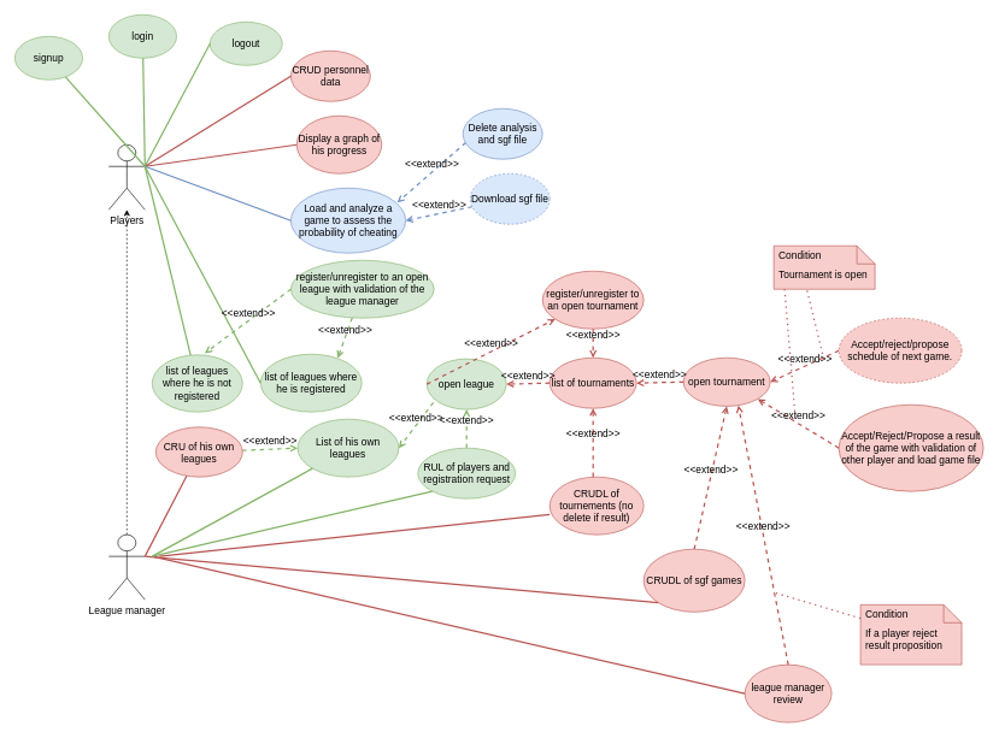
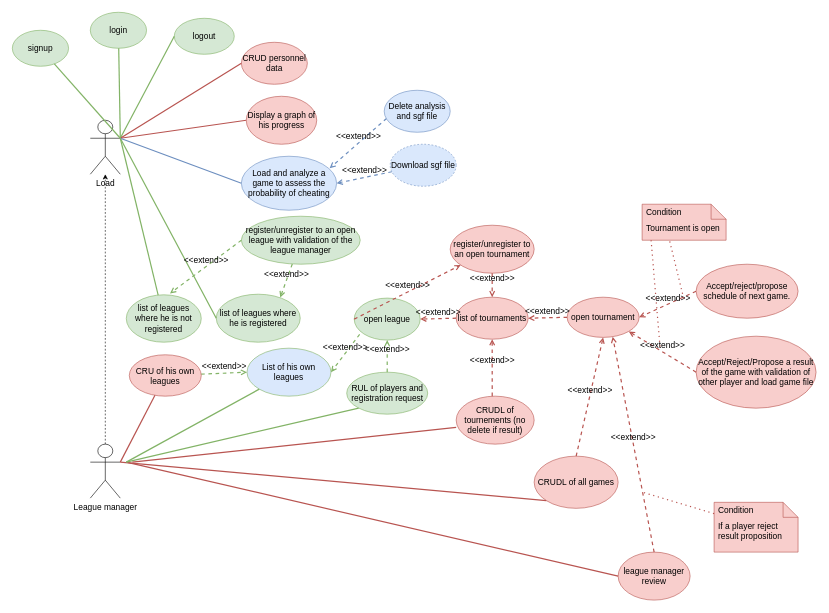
  <mxCell id="0" />
  <mxCell id="1" parent="0" />
  <mxCell id="2" style="edgeStyle=orthogonalEdgeStyle;rounded=0;orthogonalLoop=1;jettySize=auto;html=1;fontSize=14;dashed=1;" parent="1" source="3" target="4" edge="1"><mxGeometry relative="1" as="geometry" /></mxCell>
  <mxCell id="3" value="League manager" style="shape=umlActor;verticalLabelPosition=bottom;verticalAlign=top;html=1;outlineConnect=0;fontSize=14;" parent="1" vertex="1"><mxGeometry x="150" y="740" width="50" height="90" as="geometry" /></mxCell>
- <mxCell id="4" value="Players" style="shape=umlActor;verticalLabelPosition=bottom;verticalAlign=top;html=1;outlineConnect=0;fontSize=14;" parent="1" vertex="1"><mxGeometry x="150" y="200" width="50" height="90" as="geometry" /></mxCell>
+ <mxCell id="4" value="Load" style="shape=umlActor;verticalLabelPosition=bottom;verticalAlign=top;html=1;outlineConnect=0;fontSize=14;" parent="1" vertex="1"><mxGeometry x="150" y="200" width="50" height="90" as="geometry" /></mxCell>
  <mxCell id="5" value="logout" style="ellipse;whiteSpace=wrap;html=1;fillColor=#d5e8d4;strokeColor=#82b366;fontSize=14;" parent="1" vertex="1"><mxGeometry x="290" y="30" width="100" height="60" as="geometry" /></mxCell>
  <mxCell id="6" value="list of&amp;nbsp;tournaments" style="ellipse;whiteSpace=wrap;html=1;fillColor=#f8cecc;strokeColor=#b85450;fontSize=14;" parent="1" vertex="1"><mxGeometry x="760" y="495" width="120" height="70" as="geometry" /></mxCell>
  <mxCell id="7" value="list of leagues where he is registered" style="ellipse;whiteSpace=wrap;html=1;fillColor=#d5e8d4;strokeColor=#82b366;fontSize=14;" parent="1" vertex="1"><mxGeometry x="360" y="490" width="140" height="80" as="geometry" /></mxCell>
  <mxCell id="8" value="CRUD personnel data" style="ellipse;whiteSpace=wrap;html=1;fillColor=#f8cecc;strokeColor=#b85450;fontSize=14;" parent="1" vertex="1"><mxGeometry x="401.87" width="110" height="70" as="geometry" y="70" /></mxCell>
  <mxCell id="9" value="open&amp;nbsp;tournament" style="ellipse;whiteSpace=wrap;html=1;fillColor=#f8cecc;strokeColor=#b85450;fontSize=14;" parent="1" vertex="1"><mxGeometry x="945" y="495" width="120" height="67" as="geometry" /></mxCell>
  <mxCell id="10" value="open league" style="ellipse;whiteSpace=wrap;html=1;fillColor=#d5e8d4;strokeColor=#82b366;fontSize=14;" parent="1" vertex="1"><mxGeometry x="590" y="496.5" width="110" height="70" as="geometry" /></mxCell>
  <mxCell id="11" value="" style="endArrow=none;html=1;rounded=0;exitX=1;exitY=0.333;exitDx=0;exitDy=0;exitPerimeter=0;entryX=0;entryY=0.5;entryDx=0;entryDy=0;fillColor=#d5e8d4;strokeColor=#82b366;strokeWidth=2;fontSize=14;" parent="1" source="4" target="5" edge="1"><mxGeometry width="50" height="50" relative="1" as="geometry"><mxPoint x="560" y="370" as="sourcePoint" /><mxPoint x="610" y="320" as="targetPoint" /></mxGeometry></mxCell>
  <mxCell id="12" value="" style="endArrow=none;html=1;rounded=0;exitX=1;exitY=0.333;exitDx=0;exitDy=0;exitPerimeter=0;entryX=0;entryY=0.5;entryDx=0;entryDy=0;fillColor=#d5e8d4;strokeColor=#82b366;strokeWidth=2;fontSize=14;" parent="1" source="4" target="7" edge="1"><mxGeometry width="50" height="50" relative="1" as="geometry"><mxPoint x="560" y="370" as="sourcePoint" /><mxPoint x="610" y="320" as="targetPoint" /></mxGeometry></mxCell>
  <mxCell id="13" value="&amp;lt;&amp;lt;extend&amp;gt;&amp;gt;" style="html=1;verticalAlign=bottom;labelBackgroundColor=none;endArrow=open;endFill=0;dashed=1;rounded=0;exitX=0;exitY=0.5;exitDx=0;exitDy=0;fillColor=#f8cecc;strokeColor=#b85450;strokeWidth=2;fontSize=14;" parent="1" source="10" target="17" edge="1"><mxGeometry width="160" relative="1" as="geometry"><mxPoint x="637.5" y="451" as="sourcePoint" /><mxPoint x="797.5" y="451" as="targetPoint" /></mxGeometry></mxCell>
  <mxCell id="14" value="" style="endArrow=none;html=1;rounded=0;entryX=0;entryY=0.5;entryDx=0;entryDy=0;fillColor=#f8cecc;strokeColor=#b85450;strokeWidth=2;fontSize=14;" parent="1" target="8" edge="1"><mxGeometry width="50" height="50" relative="1" as="geometry"><mxPoint x="200" y="230" as="sourcePoint" /><mxPoint x="610" y="320" as="targetPoint" /></mxGeometry></mxCell>
  <mxCell id="15" value="&amp;lt;&amp;lt;extend&amp;gt;&amp;gt;" style="html=1;verticalAlign=bottom;labelBackgroundColor=none;endArrow=open;endFill=0;dashed=1;rounded=0;exitX=0;exitY=0.5;exitDx=0;exitDy=0;entryX=1;entryY=0.5;entryDx=0;entryDy=0;fillColor=#f8cecc;strokeColor=#b85450;strokeWidth=2;fontSize=14;" parent="1" source="6" target="10" edge="1"><mxGeometry width="160" relative="1" as="geometry"><mxPoint x="665" y="470" as="sourcePoint" /><mxPoint x="825" y="470" as="targetPoint" /></mxGeometry></mxCell>
  <mxCell id="16" value="&amp;lt;&amp;lt;extend&amp;gt;&amp;gt;" style="html=1;verticalAlign=bottom;labelBackgroundColor=none;endArrow=open;endFill=0;dashed=1;rounded=0;entryX=1;entryY=0.5;entryDx=0;entryDy=0;exitX=0;exitY=0.5;exitDx=0;exitDy=0;strokeWidth=2;fillColor=#f8cecc;strokeColor=#b85450;fontSize=14;" parent="1" source="9" target="6" edge="1"><mxGeometry width="160" relative="1" as="geometry"><mxPoint x="665" y="470" as="sourcePoint" /><mxPoint x="825" y="470" as="targetPoint" /></mxGeometry></mxCell>
  <mxCell id="17" value="register/unregister to an open tournament" style="ellipse;whiteSpace=wrap;html=1;fillColor=#f8cecc;strokeColor=#b85450;fontSize=14;" parent="1" vertex="1"><mxGeometry x="750" y="375" width="140" height="80" as="geometry" /></mxCell>
  <mxCell id="18" value="&amp;lt;&amp;lt;extend&amp;gt;&amp;gt;" style="html=1;verticalAlign=bottom;labelBackgroundColor=none;endArrow=open;endFill=0;dashed=1;rounded=0;fillColor=#f8cecc;strokeColor=#b85450;strokeWidth=2;fontSize=14;" parent="1" source="17" target="6" edge="1"><mxGeometry width="160" relative="1" as="geometry"><mxPoint x="665" y="470" as="sourcePoint" /><mxPoint x="825" y="470" as="targetPoint" /></mxGeometry></mxCell>
  <mxCell id="19" value="Display a graph of his progress" style="ellipse;whiteSpace=wrap;html=1;fillColor=#f8cecc;strokeColor=#b85450;fontSize=14;" parent="1" vertex="1"><mxGeometry x="410" y="160" width="117.5" height="80" as="geometry" /></mxCell>
  <mxCell id="20" value="&amp;lt;&amp;lt;extend&amp;gt;&amp;gt;" style="html=1;verticalAlign=bottom;labelBackgroundColor=none;endArrow=open;endFill=0;dashed=1;rounded=0;entryX=1;entryY=0.5;entryDx=0;entryDy=0;exitX=0;exitY=0.5;exitDx=0;exitDy=0;fillColor=#f8cecc;strokeColor=#b85450;strokeWidth=2;fontSize=14;" parent="1" source="33" target="9" edge="1"><mxGeometry width="160" relative="1" as="geometry"><mxPoint x="1170" y="566.75" as="sourcePoint" /><mxPoint x="882.96" y="469" as="targetPoint" /></mxGeometry></mxCell>
  <mxCell id="21" value="Tournament is open" style="shape=note2;boundedLbl=1;whiteSpace=wrap;html=1;size=25;verticalAlign=top;align=left;spacingLeft=5;fillColor=#f8cecc;strokeColor=#b85450;fontSize=14;" parent="1" vertex="1"><mxGeometry x="1070" y="340" width="140" height="60" as="geometry" /></mxCell>
  <mxCell id="22" value="Condition" style="resizeWidth=1;part=1;strokeColor=none;fillColor=none;align=left;spacingLeft=5;fontSize=14;" parent="21" vertex="1"><mxGeometry width="140" height="25" relative="1" as="geometry" /></mxCell>
  <mxCell id="23" value="" style="endArrow=none;dashed=1;html=1;dashPattern=1 3;strokeWidth=2;rounded=0;exitX=0.329;exitY=1.033;exitDx=0;exitDy=0;exitPerimeter=0;fillColor=#f8cecc;strokeColor=#b85450;fontSize=14;" parent="1" source="21" edge="1"><mxGeometry width="50" height="50" relative="1" as="geometry"><mxPoint x="1170" y="320" as="sourcePoint" /><mxPoint x="1140" y="500" as="targetPoint" /></mxGeometry></mxCell>
  <mxCell id="24" value="" style="endArrow=none;html=1;rounded=0;exitX=1;exitY=0.333;exitDx=0;exitDy=0;exitPerimeter=0;entryX=0;entryY=0.5;entryDx=0;entryDy=0;fillColor=#f8cecc;strokeColor=#b85450;strokeWidth=2;fontSize=14;" parent="1" source="4" target="19" edge="1"><mxGeometry width="50" height="50" relative="1" as="geometry"><mxPoint x="560" y="440" as="sourcePoint" /><mxPoint x="610" y="390" as="targetPoint" /></mxGeometry></mxCell>
  <mxCell id="25" value="CRUDL of tournements (no delete if result)" style="ellipse;whiteSpace=wrap;html=1;fillColor=#f8cecc;strokeColor=#b85450;fontSize=14;" parent="1" vertex="1"><mxGeometry x="760" y="660" width="130" height="80" as="geometry" /></mxCell>
  <mxCell id="26" value="RUL of players and registration request" style="ellipse;whiteSpace=wrap;html=1;fillColor=#d5e8d4;strokeColor=#82b366;fontSize=14;" parent="1" vertex="1"><mxGeometry x="577.5" y="620" width="135" height="70" as="geometry" /></mxCell>
- <mxCell id="27" value="CRUDL of sgf games" style="ellipse;whiteSpace=wrap;html=1;fillColor=#f8cecc;strokeColor=#b85450;fontSize=14;" parent="1" vertex="1"><mxGeometry x="890" y="760" width="140" height="87" as="geometry" /></mxCell>
+ <mxCell id="27" value="CRUDL of all games" style="ellipse;whiteSpace=wrap;html=1;fillColor=#f8cecc;strokeColor=#b85450;fontSize=14;" parent="1" vertex="1"><mxGeometry x="890" y="760" width="140" height="87" as="geometry" /></mxCell>
  <mxCell id="28" value="&amp;lt;&amp;lt;extend&amp;gt;&amp;gt;" style="html=1;verticalAlign=bottom;labelBackgroundColor=none;endArrow=open;endFill=0;dashed=1;rounded=0;entryX=0.5;entryY=1;entryDx=0;entryDy=0;exitX=0.5;exitY=0;exitDx=0;exitDy=0;strokeWidth=2;fillColor=#f8cecc;strokeColor=#b85450;fontSize=14;" parent="1" source="27" target="9" edge="1"><mxGeometry width="160" relative="1" as="geometry"><mxPoint x="792.5" y="641" as="sourcePoint" /><mxPoint x="792.5" y="551" as="targetPoint" /></mxGeometry></mxCell>
  <mxCell id="29" value="" style="endArrow=none;html=1;rounded=0;entryX=0;entryY=1;entryDx=0;entryDy=0;strokeWidth=2;fillColor=#f8cecc;strokeColor=#b85450;fontSize=14;" parent="1" target="27" edge="1"><mxGeometry width="50" height="50" relative="1" as="geometry"><mxPoint x="200" y="770" as="sourcePoint" /><mxPoint x="330" y="705" as="targetPoint" /></mxGeometry></mxCell>
  <mxCell id="30" value="Load and analyze a game to assess the probability of cheating" style="ellipse;whiteSpace=wrap;html=1;fillColor=#dae8fc;strokeColor=#6c8ebf;fontSize=14;" parent="1" vertex="1"><mxGeometry x="401.87" y="260" width="158.75" height="90" as="geometry" /></mxCell>
  <mxCell id="31" value="" style="endArrow=none;html=1;rounded=0;entryX=0;entryY=0.5;entryDx=0;entryDy=0;fillColor=#dae8fc;strokeColor=#6c8ebf;strokeWidth=2;fontSize=14;" parent="1" target="30" edge="1"><mxGeometry width="50" height="50" relative="1" as="geometry"><mxPoint x="200" y="230" as="sourcePoint" /><mxPoint x="385.775" y="958" as="targetPoint" /></mxGeometry></mxCell>
  <mxCell id="32" value="list of leagues where he is not registered" style="ellipse;whiteSpace=wrap;html=1;fillColor=#d5e8d4;strokeColor=#82b366;fontSize=14;" parent="1" vertex="1"><mxGeometry x="210" y="491" width="125" height="79" as="geometry" /></mxCell>
- <mxCell id="33" value="Accept/reject/propose schedule of next game." style="ellipse;whiteSpace=wrap;html=1;fillColor=#f8cecc;strokeColor=#b85450;fontSize=14;dashed=1;" parent="1" vertex="1"><mxGeometry x="1160" y="440" width="170" height="90" as="geometry" /></mxCell>
+ <mxCell id="33" value="Accept/reject/propose schedule of next game." style="ellipse;whiteSpace=wrap;html=1;fillColor=#f8cecc;strokeColor=#b85450;fontSize=14;" parent="1" vertex="1"><mxGeometry x="1160" y="440" width="170" height="90" as="geometry" /></mxCell>
  <mxCell id="34" value="Accept/Reject/Propose a result of the game with validation of other player and load game file" style="ellipse;whiteSpace=wrap;html=1;fillColor=#f8cecc;strokeColor=#b85450;fontSize=14;" parent="1" vertex="1"><mxGeometry x="1160" y="560" width="200" height="120" as="geometry" /></mxCell>
  <mxCell id="35" value="league manager review" style="ellipse;whiteSpace=wrap;html=1;fillColor=#f8cecc;strokeColor=#b85450;fontSize=14;" parent="1" vertex="1"><mxGeometry x="1030" y="920" width="120" height="80" as="geometry" /></mxCell>
  <mxCell id="36" value="If a player reject result proposition" style="shape=note2;boundedLbl=1;whiteSpace=wrap;html=1;size=25;verticalAlign=top;align=left;spacingLeft=5;fillColor=#f8cecc;strokeColor=#b85450;fontSize=14;" parent="1" vertex="1"><mxGeometry x="1190" y="837" width="140" height="83" as="geometry" /></mxCell>
  <mxCell id="37" value="Condition" style="resizeWidth=1;part=1;strokeColor=none;fillColor=none;align=left;spacingLeft=5;fontSize=14;" parent="36" vertex="1"><mxGeometry width="140" height="25" relative="1" as="geometry" /></mxCell>
  <mxCell id="38" value="&amp;lt;&amp;lt;extend&amp;gt;&amp;gt;" style="html=1;verticalAlign=bottom;labelBackgroundColor=none;endArrow=open;endFill=0;dashed=1;rounded=0;entryX=1;entryY=1;entryDx=0;entryDy=0;exitX=0;exitY=0.5;exitDx=0;exitDy=0;strokeWidth=2;fillColor=#f8cecc;strokeColor=#b85450;fontSize=14;" parent="1" source="34" target="9" edge="1"><mxGeometry width="160" relative="1" as="geometry"><mxPoint x="1180" y="576.75" as="sourcePoint" /><mxPoint x="1075" y="538.5" as="targetPoint" /></mxGeometry></mxCell>
  <mxCell id="39" value="" style="endArrow=none;dashed=1;html=1;dashPattern=1 3;strokeWidth=2;rounded=0;exitX=0.107;exitY=1;exitDx=0;exitDy=0;exitPerimeter=0;fillColor=#f8cecc;strokeColor=#b85450;fontSize=14;" parent="1" source="21" edge="1"><mxGeometry width="50" height="50" relative="1" as="geometry"><mxPoint x="1132" y="423" as="sourcePoint" /><mxPoint x="1100" y="580" as="targetPoint" /></mxGeometry></mxCell>
  <mxCell id="40" value="&amp;lt;&amp;lt;extend&amp;gt;&amp;gt;" style="html=1;verticalAlign=bottom;labelBackgroundColor=none;endArrow=open;endFill=0;dashed=1;rounded=0;entryX=0.633;entryY=0.985;entryDx=0;entryDy=0;exitX=0.5;exitY=0;exitDx=0;exitDy=0;entryPerimeter=0;strokeWidth=2;fillColor=#f8cecc;strokeColor=#b85450;fontSize=14;" parent="1" source="35" target="9" edge="1"><mxGeometry width="160" relative="1" as="geometry"><mxPoint x="1164.05" y="751.98" as="sourcePoint" /><mxPoint x="1048" y="568.985" as="targetPoint" /></mxGeometry></mxCell>
  <mxCell id="41" value="" style="endArrow=none;dashed=1;html=1;dashPattern=1 3;strokeWidth=2;rounded=0;exitX=0;exitY=0.75;exitDx=0;exitDy=0;fillColor=#f8cecc;strokeColor=#b85450;fontSize=14;" parent="1" source="37" edge="1"><mxGeometry width="50" height="50" relative="1" as="geometry"><mxPoint x="740" y="800" as="sourcePoint" /><mxPoint x="1070" y="820" as="targetPoint" /></mxGeometry></mxCell>
  <mxCell id="42" value="" style="endArrow=none;html=1;rounded=0;entryX=0;entryY=0.5;entryDx=0;entryDy=0;strokeWidth=2;fillColor=#f8cecc;strokeColor=#b85450;fontSize=14;" parent="1" target="35" edge="1"><mxGeometry width="50" height="50" relative="1" as="geometry"><mxPoint x="210" y="770" as="sourcePoint" /><mxPoint x="920.217" y="894.081" as="targetPoint" /></mxGeometry></mxCell>
  <mxCell id="43" value="" style="endArrow=none;html=1;rounded=0;fillColor=#d5e8d4;strokeColor=#82b366;strokeWidth=2;fontSize=14;" parent="1" target="32" edge="1"><mxGeometry width="50" height="50" relative="1" as="geometry"><mxPoint x="200" y="230" as="sourcePoint" /><mxPoint x="390" y="541.5" as="targetPoint" /></mxGeometry></mxCell>
- <mxCell id="44" value="List of his own leagues" style="ellipse;whiteSpace=wrap;html=1;fillColor=#d5e8d4;strokeColor=#82b366;fontSize=14;" parent="1" vertex="1"><mxGeometry x="411.24" y="580" width="140" height="80" as="geometry" /></mxCell>
+ <mxCell id="44" value="List of his own leagues" style="ellipse;whiteSpace=wrap;html=1;fillColor=#dae8fc;strokeColor=#82b366;fontSize=14;" parent="1" vertex="1"><mxGeometry x="411.24" y="580" width="140" height="80" as="geometry" /></mxCell>
  <mxCell id="45" value="" style="endArrow=none;html=1;rounded=0;entryX=0;entryY=1;entryDx=0;entryDy=0;fillColor=#d5e8d4;strokeColor=#82b366;strokeWidth=2;fontSize=14;" parent="1" target="44" edge="1"><mxGeometry width="50" height="50" relative="1" as="geometry"><mxPoint x="210" y="770" as="sourcePoint" /><mxPoint x="220" y="645" as="targetPoint" /></mxGeometry></mxCell>
  <mxCell id="46" value="register/unregister to an open league with validation of the league manager" style="ellipse;whiteSpace=wrap;html=1;fillColor=#d5e8d4;strokeColor=#82b366;fontSize=14;" parent="1" vertex="1"><mxGeometry x="401.87" y="360" width="198.13" height="80" as="geometry" /></mxCell>
  <mxCell id="47" value="&amp;lt;&amp;lt;extend&amp;gt;&amp;gt;" style="html=1;verticalAlign=bottom;labelBackgroundColor=none;endArrow=open;endFill=0;dashed=1;rounded=0;entryX=0.762;entryY=0.068;entryDx=0;entryDy=0;entryPerimeter=0;strokeWidth=2;fillColor=#d5e8d4;strokeColor=#82b366;fontSize=14;" parent="1" source="46" target="7" edge="1"><mxGeometry width="160" relative="1" as="geometry"><mxPoint x="830" y="465" as="sourcePoint" /><mxPoint x="830" y="505" as="targetPoint" /></mxGeometry></mxCell>
  <mxCell id="48" value="&amp;lt;&amp;lt;extend&amp;gt;&amp;gt;" style="html=1;verticalAlign=bottom;labelBackgroundColor=none;endArrow=open;endFill=0;dashed=1;rounded=0;entryX=0.583;entryY=-0.029;entryDx=0;entryDy=0;entryPerimeter=0;exitX=0;exitY=0.5;exitDx=0;exitDy=0;fillColor=#d5e8d4;strokeColor=#82b366;strokeWidth=2;fontSize=14;" parent="1" source="46" target="32" edge="1"><mxGeometry width="160" relative="1" as="geometry"><mxPoint x="529.356" y="481.507" as="sourcePoint" /><mxPoint x="470.965" y="504.964" as="targetPoint" /></mxGeometry></mxCell>
  <mxCell id="49" value="&amp;lt;&amp;lt;extend&amp;gt;&amp;gt;" style="html=1;verticalAlign=bottom;labelBackgroundColor=none;endArrow=open;endFill=0;dashed=1;rounded=0;exitX=0.082;exitY=0.864;exitDx=0;exitDy=0;entryX=1;entryY=0.5;entryDx=0;entryDy=0;exitPerimeter=0;fillColor=#d5e8d4;strokeColor=#82b366;strokeWidth=2;fontSize=14;" parent="1" source="10" target="44" edge="1"><mxGeometry width="160" relative="1" as="geometry"><mxPoint x="600" y="541.5" as="sourcePoint" /><mxPoint x="502.5" y="536.5" as="targetPoint" /></mxGeometry></mxCell>
  <mxCell id="50" value="&amp;lt;&amp;lt;extend&amp;gt;&amp;gt;" style="html=1;verticalAlign=bottom;labelBackgroundColor=none;endArrow=open;endFill=0;dashed=1;rounded=0;exitX=0.5;exitY=0;exitDx=0;exitDy=0;fillColor=#d5e8d4;strokeColor=#82b366;strokeWidth=2;fontSize=14;" parent="1" source="26" target="10" edge="1"><mxGeometry width="160" relative="1" as="geometry"><mxPoint x="609.02" y="566.98" as="sourcePoint" /><mxPoint x="640" y="567" as="targetPoint" /></mxGeometry></mxCell>
  <mxCell id="51" value="&amp;lt;&amp;lt;extend&amp;gt;&amp;gt;" style="html=1;verticalAlign=bottom;labelBackgroundColor=none;endArrow=open;endFill=0;dashed=1;rounded=0;exitX=0.462;exitY=0;exitDx=0;exitDy=0;entryX=0.5;entryY=1;entryDx=0;entryDy=0;exitPerimeter=0;strokeWidth=2;fillColor=#f8cecc;strokeColor=#b85450;fontSize=14;" parent="1" source="25" target="6" edge="1"><mxGeometry width="160" relative="1" as="geometry"><mxPoint x="770" y="540" as="sourcePoint" /><mxPoint x="710" y="541.5" as="targetPoint" /></mxGeometry></mxCell>
  <mxCell id="52" value="" style="endArrow=none;html=1;rounded=0;entryX=0;entryY=1;entryDx=0;entryDy=0;strokeWidth=2;fillColor=#d5e8d4;strokeColor=#82b366;fontSize=14;" parent="1" target="26" edge="1"><mxGeometry width="50" height="50" relative="1" as="geometry"><mxPoint x="210" y="770" as="sourcePoint" /><mxPoint x="920.217" y="894.081" as="targetPoint" /></mxGeometry></mxCell>
  <mxCell id="53" value="" style="endArrow=none;html=1;rounded=0;entryX=0;entryY=0.65;entryDx=0;entryDy=0;entryPerimeter=0;strokeWidth=2;fillColor=#f8cecc;strokeColor=#b85450;fontSize=14;" parent="1" target="25" edge="1"><mxGeometry width="50" height="50" relative="1" as="geometry"><mxPoint x="220" y="770" as="sourcePoint" /><mxPoint x="930.217" y="904.081" as="targetPoint" /></mxGeometry></mxCell>
  <mxCell id="54" value="login" style="ellipse;whiteSpace=wrap;html=1;fillColor=#d5e8d4;strokeColor=#82b366;fontSize=14;" parent="1" vertex="1"><mxGeometry x="150" y="20" width="93.75" height="60" as="geometry" /></mxCell>
  <mxCell id="55" value="" style="endArrow=none;html=1;rounded=0;fillColor=#d5e8d4;strokeColor=#82b366;strokeWidth=2;fontSize=14;" parent="1" target="54" edge="1"><mxGeometry width="50" height="50" relative="1" as="geometry"><mxPoint x="200" y="230" as="sourcePoint" /><mxPoint x="790" y="250" as="targetPoint" /></mxGeometry></mxCell>
  <mxCell id="56" value="signup" style="ellipse;whiteSpace=wrap;html=1;fillColor=#d5e8d4;strokeColor=#82b366;fontSize=14;" parent="1" vertex="1"><mxGeometry x="20" y="50" width="93.75" height="60" as="geometry" /></mxCell>
  <mxCell id="57" value="" style="endArrow=none;html=1;rounded=0;fillColor=#d5e8d4;strokeColor=#82b366;strokeWidth=2;fontSize=14;" parent="1" target="56" edge="1"><mxGeometry width="50" height="50" relative="1" as="geometry"><mxPoint x="200" y="230" as="sourcePoint" /><mxPoint x="207.375" y="89.998" as="targetPoint" /></mxGeometry></mxCell>
  <mxCell id="58" value="&amp;lt;&amp;lt;extend&amp;gt;&amp;gt;" style="html=1;verticalAlign=bottom;labelBackgroundColor=none;endArrow=open;endFill=0;dashed=1;rounded=0;entryX=0.927;entryY=0.222;entryDx=0;entryDy=0;entryPerimeter=0;fillColor=#dae8fc;strokeColor=#6c8ebf;strokeWidth=2;exitX=0.036;exitY=0.671;exitDx=0;exitDy=0;exitPerimeter=0;fontSize=14;" parent="1" source="59" target="30" edge="1"><mxGeometry width="160" relative="1" as="geometry"><mxPoint x="630" y="230" as="sourcePoint" /><mxPoint x="559.995" y="276.959" as="targetPoint" /></mxGeometry></mxCell>
  <mxCell id="59" value="Delete analysis and sgf file" style="ellipse;whiteSpace=wrap;html=1;fillColor=#dae8fc;strokeColor=#6c8ebf;fontSize=14;" parent="1" vertex="1"><mxGeometry x="640" y="150" width="110" height="70" as="geometry" /></mxCell>
  <mxCell id="60" value="Download sgf file" style="ellipse;whiteSpace=wrap;html=1;fillColor=#dae8fc;strokeColor=#6c8ebf;fontSize=14;dashed=1;" parent="1" vertex="1"><mxGeometry x="650" y="240" width="110" height="70" as="geometry" /></mxCell>
  <mxCell id="61" value="&amp;lt;&amp;lt;extend&amp;gt;&amp;gt;" style="html=1;verticalAlign=bottom;labelBackgroundColor=none;endArrow=open;endFill=0;dashed=1;rounded=0;entryX=1;entryY=0.5;entryDx=0;entryDy=0;fillColor=#dae8fc;strokeColor=#6c8ebf;strokeWidth=2;fontSize=14;" parent="1" source="60" target="30" edge="1"><mxGeometry width="160" relative="1" as="geometry"><mxPoint x="653.96" y="206.97" as="sourcePoint" /><mxPoint x="559.031" y="289.98" as="targetPoint" /></mxGeometry></mxCell>
  <mxCell id="62" value="&amp;lt;&amp;lt;extend&amp;gt;&amp;gt;" style="html=1;verticalAlign=bottom;labelBackgroundColor=none;endArrow=open;endFill=0;dashed=1;rounded=0;entryX=0;entryY=0.5;entryDx=0;entryDy=0;fillColor=#d5e8d4;strokeColor=#82b366;strokeWidth=2;fontSize=14;startArrow=none;" edge="1" parent="1" source="63" target="44"><mxGeometry width="160" relative="1" as="geometry"><mxPoint x="290" y="630" as="sourcePoint" /><mxPoint x="500" y="640" as="targetPoint" /></mxGeometry></mxCell>
  <mxCell id="63" value="CRU of his own leagues" style="ellipse;whiteSpace=wrap;html=1;fillColor=#f8cecc;strokeColor=#b85450;fontSize=14;" vertex="1" parent="1"><mxGeometry x="215" y="591" width="120" height="69" as="geometry" /></mxCell>
  <mxCell id="64" value="" style="endArrow=none;html=1;rounded=0;fillColor=#f8cecc;strokeColor=#b85450;strokeWidth=2;fontSize=14;exitX=1;exitY=0.333;exitDx=0;exitDy=0;exitPerimeter=0;" edge="1" parent="1" source="3" target="63"><mxGeometry width="50" height="50" relative="1" as="geometry"><mxPoint x="220" y="780" as="sourcePoint" /><mxPoint x="441.743" y="658.284" as="targetPoint" /></mxGeometry></mxCell>
